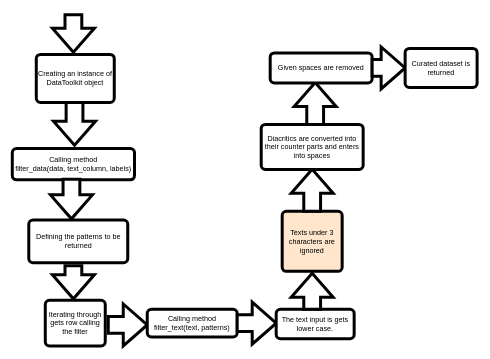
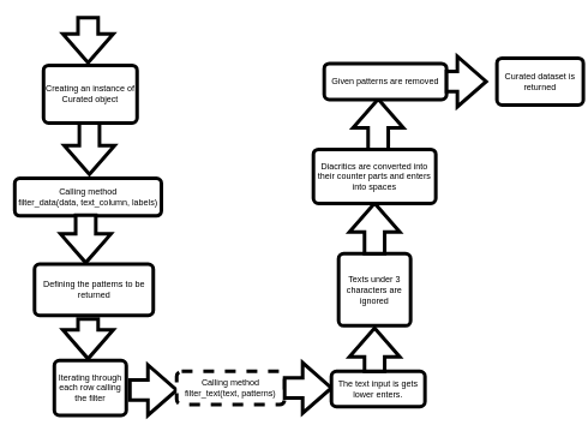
  <mxCell id="0" />
  <mxCell id="1" parent="0" />
  <mxCell id="2" value="" style="verticalLabelPosition=bottom;verticalAlign=top;html=1;strokeWidth=5;shape=mxgraph.arrows2.arrow;dy=0.6;dx=40;notch=0;rotation=0;" vertex="1" parent="1"><mxGeometry x="180" y="506" width="65" height="70" as="geometry" /></mxCell>
  <mxCell id="3" value="" style="verticalLabelPosition=bottom;verticalAlign=top;html=1;strokeWidth=5;shape=mxgraph.arrows2.arrow;dy=0.6;dx=40;notch=0;rotation=90;" vertex="1" parent="1"><mxGeometry x="90.63" y="20" width="62.5" height="70" as="geometry" /></mxCell>
  <mxCell id="4" value="" style="verticalLabelPosition=bottom;verticalAlign=top;html=1;strokeWidth=5;shape=mxgraph.arrows2.arrow;dy=0.6;dx=40;notch=0;rotation=90;" vertex="1" parent="1"><mxGeometry x="85.63" y="168.13" width="76.25" height="70" as="geometry" /></mxCell>
- <mxCell id="5" value="Creating an instance of DataToolkit object" style="rounded=1;whiteSpace=wrap;html=1;absoluteArcSize=1;arcSize=14;strokeWidth=5;" vertex="1" parent="1"><mxGeometry x="60" y="90" width="130" height="80" as="geometry" /></mxCell>
+ <mxCell id="5" value="Creating an instance of Curated object" style="rounded=1;whiteSpace=wrap;html=1;absoluteArcSize=1;arcSize=14;strokeWidth=5;" vertex="1" parent="1"><mxGeometry x="60" y="90" width="130" height="80" as="geometry" /></mxCell>
  <mxCell id="6" value="Calling method&lt;div&gt;filter_data(data, text_column, labels)&lt;/div&gt;" style="rounded=1;whiteSpace=wrap;html=1;absoluteArcSize=1;arcSize=14;strokeWidth=5;" vertex="1" parent="1"><mxGeometry x="20" y="247" width="203.76" height="52" as="geometry" /></mxCell>
  <mxCell id="7" value="" style="verticalLabelPosition=bottom;verticalAlign=top;html=1;strokeWidth=5;shape=mxgraph.arrows2.arrow;dy=0.6;dx=40;notch=0;rotation=90;" vertex="1" parent="1"><mxGeometry x="85.63" y="296.13" width="66" height="70" as="geometry" /></mxCell>
  <mxCell id="8" value="Defining the patterns to be returned" style="rounded=1;whiteSpace=wrap;html=1;absoluteArcSize=1;arcSize=14;strokeWidth=5;" vertex="1" parent="1"><mxGeometry x="47.5" y="366.13" width="165" height="71" as="geometry" /></mxCell>
  <mxCell id="9" value="" style="verticalLabelPosition=bottom;verticalAlign=top;html=1;strokeWidth=5;shape=mxgraph.arrows2.arrow;dy=0.6;dx=40;notch=0;rotation=90;" vertex="1" parent="1"><mxGeometry x="94.38" y="435" width="55" height="70" as="geometry" /></mxCell>
- <mxCell id="10" value="Iterating through gets row calling the filter" style="rounded=1;whiteSpace=wrap;html=1;absoluteArcSize=1;arcSize=14;strokeWidth=5;" vertex="1" parent="1"><mxGeometry x="75" y="500" width="100" height="76" as="geometry" /></mxCell>
- <mxCell id="11" value="Calling method&lt;div&gt;filter_text(text, patterns)&lt;/div&gt;" style="rounded=1;whiteSpace=wrap;html=1;absoluteArcSize=1;arcSize=14;strokeWidth=5;" vertex="1" parent="1"><mxGeometry x="245" y="515" width="150" height="46" as="geometry" /></mxCell>
+ <mxCell id="10" value="Iterating through each row calling the filter" style="rounded=1;whiteSpace=wrap;html=1;absoluteArcSize=1;arcSize=14;strokeWidth=5;" vertex="1" parent="1"><mxGeometry x="75" y="500" width="100" height="76" as="geometry" /></mxCell>
+ <mxCell id="11" value="Calling method&lt;div&gt;filter_text(text, patterns)&lt;/div&gt;" style="rounded=1;whiteSpace=wrap;html=1;absoluteArcSize=1;arcSize=14;strokeWidth=5;dashed=1;" vertex="1" parent="1"><mxGeometry x="245" y="515" width="150" height="46" as="geometry" /></mxCell>
  <mxCell id="12" value="" style="verticalLabelPosition=bottom;verticalAlign=top;html=1;strokeWidth=5;shape=mxgraph.arrows2.arrow;dy=0.6;dx=40;notch=0;" vertex="1" parent="1"><mxGeometry x="395" y="503" width="65" height="70" as="geometry" /></mxCell>
- <mxCell id="13" value="The text input is gets lower case." style="rounded=1;whiteSpace=wrap;html=1;absoluteArcSize=1;arcSize=14;strokeWidth=5;" vertex="1" parent="1"><mxGeometry x="460" y="515" width="130" height="49" as="geometry" /></mxCell>
+ <mxCell id="13" value="The text input is gets lower enters." style="rounded=1;whiteSpace=wrap;html=1;absoluteArcSize=1;arcSize=14;strokeWidth=5;" vertex="1" parent="1"><mxGeometry x="460" y="515" width="130" height="49" as="geometry" /></mxCell>
  <mxCell id="14" value="" style="verticalLabelPosition=bottom;verticalAlign=top;html=1;strokeWidth=5;shape=mxgraph.arrows2.arrow;dy=0.6;dx=40;notch=0;rotation=-90;" vertex="1" parent="1"><mxGeometry x="490" y="450" width="60" height="70" as="geometry" /></mxCell>
- <mxCell id="15" value="Texts under 3 characters are ignored" style="rounded=1;whiteSpace=wrap;html=1;absoluteArcSize=1;arcSize=14;strokeWidth=5;fillColor=#ffe6cc;" vertex="1" parent="1"><mxGeometry x="470" y="351.63" width="100" height="100" as="geometry" /></mxCell>
+ <mxCell id="15" value="Texts under 3 characters are ignored" style="rounded=1;whiteSpace=wrap;html=1;absoluteArcSize=1;arcSize=14;strokeWidth=5;" vertex="1" parent="1"><mxGeometry x="470" y="351.63" width="100" height="100" as="geometry" /></mxCell>
  <mxCell id="16" value="" style="verticalLabelPosition=bottom;verticalAlign=top;html=1;strokeWidth=5;shape=mxgraph.arrows2.arrow;dy=0.6;dx=40;notch=0;rotation=-90;" vertex="1" parent="1"><mxGeometry x="485" y="281.63" width="70" height="70" as="geometry" /></mxCell>
  <mxCell id="17" value="Diacritics are converted into their counter parts and enters into spaces" style="rounded=1;whiteSpace=wrap;html=1;absoluteArcSize=1;arcSize=14;strokeWidth=5;" vertex="1" parent="1"><mxGeometry x="435" y="206.63" width="170" height="75" as="geometry" /></mxCell>
  <mxCell id="18" value="" style="verticalLabelPosition=bottom;verticalAlign=top;html=1;strokeWidth=5;shape=mxgraph.arrows2.arrow;dy=0.6;dx=40;notch=0;rotation=-90;" vertex="1" parent="1"><mxGeometry x="490" y="136.63" width="70" height="70" as="geometry" /></mxCell>
- <mxCell id="19" value="Given spaces are removed" style="rounded=1;whiteSpace=wrap;html=1;absoluteArcSize=1;arcSize=14;strokeWidth=5;" vertex="1" parent="1"><mxGeometry x="450" y="87.5" width="170" height="50" as="geometry" /></mxCell>
+ <mxCell id="19" value="Given patterns are removed" style="rounded=1;whiteSpace=wrap;html=1;absoluteArcSize=1;arcSize=14;strokeWidth=5;" vertex="1" parent="1"><mxGeometry x="450" y="87.5" width="170" height="50" as="geometry" /></mxCell>
  <mxCell id="20" value="" style="verticalLabelPosition=bottom;verticalAlign=top;html=1;strokeWidth=5;shape=mxgraph.arrows2.arrow;dy=0.6;dx=40;notch=0;" vertex="1" parent="1"><mxGeometry x="620" y="77.5" width="55" height="70" as="geometry" /></mxCell>
- <mxCell id="21" value="Curated dataset is returned" style="rounded=1;whiteSpace=wrap;html=1;absoluteArcSize=1;arcSize=14;strokeWidth=5;" vertex="1" parent="1"><mxGeometry x="675" y="80" width="120" height="65" as="geometry" /></mxCell>
+ <mxCell id="21" value="Curated dataset is returned" style="rounded=1;whiteSpace=wrap;html=1;absoluteArcSize=1;arcSize=14;strokeWidth=5;" vertex="1" parent="1"><mxGeometry x="690" y="80" width="120" height="65" as="geometry" /></mxCell>
